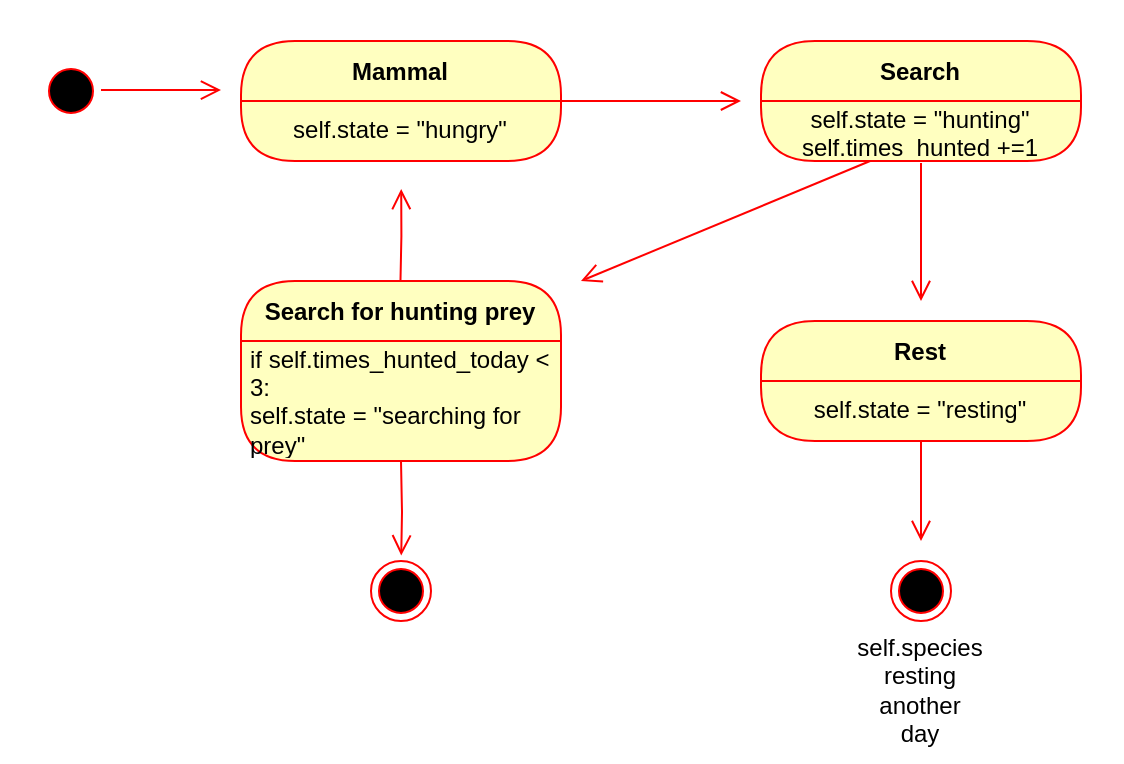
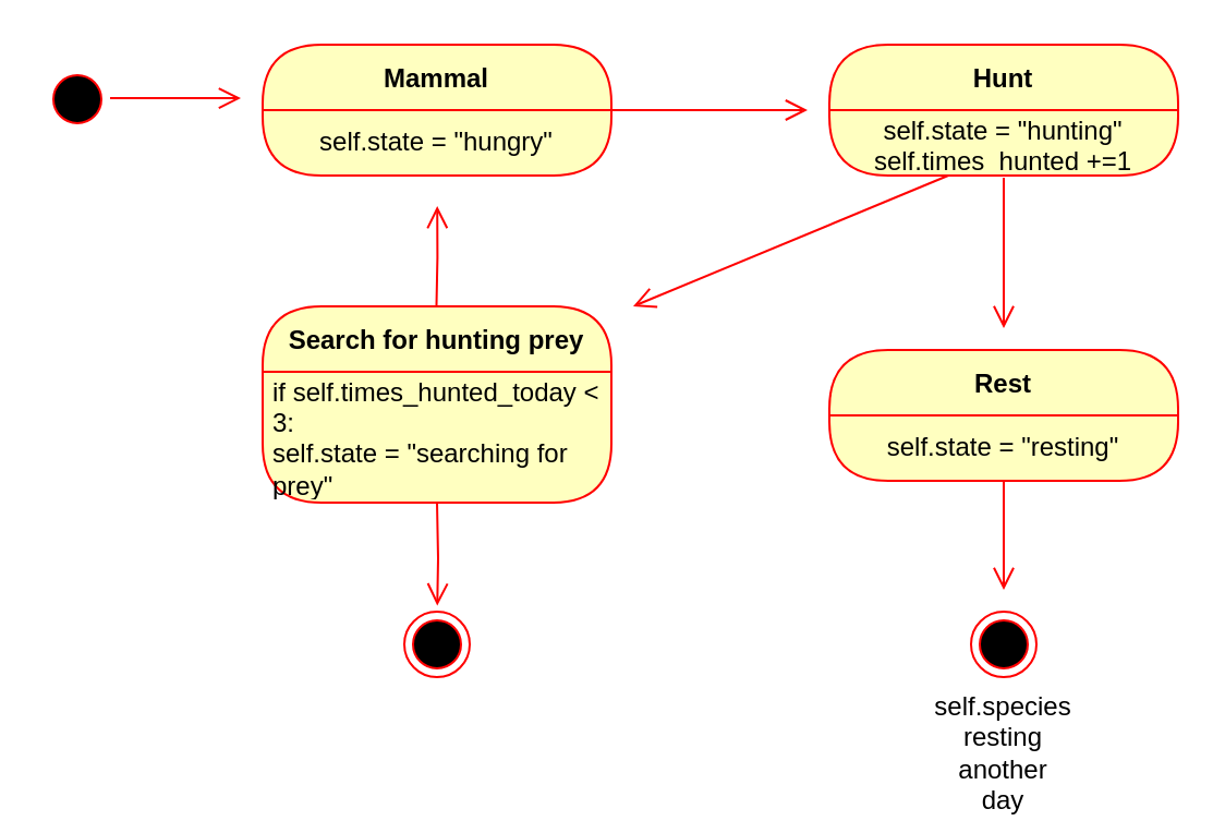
  <mxCell id="0" />
  <mxCell id="1" parent="0" />
  <mxCell id="2" value="" style="ellipse;html=1;shape=startState;fillColor=#000000;strokeColor=#ff0000;" parent="1" vertex="1"><mxGeometry x="20" y="30" width="30" height="30" as="geometry" /></mxCell>
  <mxCell id="3" value="" style="edgeStyle=orthogonalEdgeStyle;html=1;verticalAlign=bottom;endArrow=open;endSize=8;strokeColor=#ff0000;rounded=0;" parent="1" edge="1"><mxGeometry relative="1" as="geometry"><mxPoint x="110" y="44.52" as="targetPoint" /><mxPoint x="50" y="44.52" as="sourcePoint" /></mxGeometry></mxCell>
  <mxCell id="4" value="Mammal" style="swimlane;fontStyle=1;align=center;verticalAlign=middle;childLayout=stackLayout;horizontal=1;startSize=30;horizontalStack=0;resizeParent=0;resizeLast=1;container=0;fontColor=#000000;collapsible=0;rounded=1;arcSize=30;strokeColor=#ff0000;fillColor=#ffffc0;swimlaneFillColor=#ffffc0;dropTarget=0;" parent="1" vertex="1"><mxGeometry x="120" y="20" width="160" height="60" as="geometry" /></mxCell>
  <mxCell id="5" value="self.state = &quot;hungry&quot;" style="text;html=1;strokeColor=none;fillColor=none;align=center;verticalAlign=middle;spacingLeft=4;spacingRight=4;whiteSpace=wrap;overflow=hidden;rotatable=0;fontColor=#000000;" parent="4" vertex="1"><mxGeometry y="30" width="160" height="30" as="geometry" /></mxCell>
  <mxCell id="6" value="" style="edgeStyle=orthogonalEdgeStyle;html=1;verticalAlign=bottom;endArrow=open;endSize=8;strokeColor=#ff0000;rounded=0;" parent="1" edge="1"><mxGeometry relative="1" as="geometry"><mxPoint x="370" y="50" as="targetPoint" /><mxPoint x="280" y="50" as="sourcePoint" /></mxGeometry></mxCell>
- <mxCell id="7" value="Search" style="swimlane;fontStyle=1;align=center;verticalAlign=middle;childLayout=stackLayout;horizontal=1;startSize=30;horizontalStack=0;resizeParent=0;resizeLast=1;container=0;fontColor=#000000;collapsible=0;rounded=1;arcSize=30;strokeColor=#ff0000;fillColor=#ffffc0;swimlaneFillColor=#ffffc0;dropTarget=0;" parent="1" vertex="1"><mxGeometry x="380" y="20" width="160" height="60" as="geometry" /></mxCell>
+ <mxCell id="7" value="Hunt" style="swimlane;fontStyle=1;align=center;verticalAlign=middle;childLayout=stackLayout;horizontal=1;startSize=30;horizontalStack=0;resizeParent=0;resizeLast=1;container=0;fontColor=#000000;collapsible=0;rounded=1;arcSize=30;strokeColor=#ff0000;fillColor=#ffffc0;swimlaneFillColor=#ffffc0;dropTarget=0;" parent="1" vertex="1"><mxGeometry x="380" y="20" width="160" height="60" as="geometry" /></mxCell>
  <mxCell id="8" value="&lt;div&gt;self.state = &quot;hunting&quot;&lt;/div&gt;&lt;div&gt;self.times_hunted +=1&lt;br&gt;&lt;/div&gt;" style="text;html=1;strokeColor=none;fillColor=none;align=center;verticalAlign=middle;spacingLeft=4;spacingRight=4;whiteSpace=wrap;overflow=hidden;rotatable=0;fontColor=#000000;" parent="7" vertex="1"><mxGeometry y="30" width="160" height="30" as="geometry" /></mxCell>
  <mxCell id="9" value="Subtitle" style="text;html=1;strokeColor=none;fillColor=none;align=center;verticalAlign=middle;spacingLeft=4;spacingRight=4;whiteSpace=wrap;overflow=hidden;rotatable=0;fontColor=#000000;" parent="7" vertex="1"><mxGeometry y="60" width="160" as="geometry" /></mxCell>
  <mxCell id="10" value="" style="edgeStyle=orthogonalEdgeStyle;html=1;verticalAlign=bottom;endArrow=open;endSize=8;strokeColor=#ff0000;rounded=0;" parent="1" edge="1"><mxGeometry relative="1" as="geometry"><mxPoint x="460" y="150" as="targetPoint" /><mxPoint x="460" y="81" as="sourcePoint" /></mxGeometry></mxCell>
  <mxCell id="11" value="Rest" style="swimlane;fontStyle=1;align=center;verticalAlign=middle;childLayout=stackLayout;horizontal=1;startSize=30;horizontalStack=0;resizeParent=0;resizeLast=1;container=0;fontColor=#000000;collapsible=0;rounded=1;arcSize=30;strokeColor=#ff0000;fillColor=#ffffc0;swimlaneFillColor=#ffffc0;dropTarget=0;" parent="1" vertex="1"><mxGeometry x="380" y="160" width="160" height="60" as="geometry" /></mxCell>
  <mxCell id="12" value="self.state = &quot;resting&quot;" style="text;html=1;strokeColor=none;fillColor=none;align=center;verticalAlign=middle;spacingLeft=4;spacingRight=4;whiteSpace=wrap;overflow=hidden;rotatable=0;fontColor=#000000;" parent="11" vertex="1"><mxGeometry y="30" width="160" height="30" as="geometry" /></mxCell>
  <mxCell id="13" value="" style="edgeStyle=orthogonalEdgeStyle;html=1;verticalAlign=bottom;endArrow=open;endSize=8;strokeColor=#ff0000;rounded=0;" parent="1" edge="1"><mxGeometry relative="1" as="geometry"><mxPoint x="460" y="270" as="targetPoint" /><mxPoint x="460" y="220" as="sourcePoint" /></mxGeometry></mxCell>
  <mxCell id="14" value="Search for hunting prey" style="swimlane;fontStyle=1;align=center;verticalAlign=middle;childLayout=stackLayout;horizontal=1;startSize=30;horizontalStack=0;resizeParent=0;resizeLast=1;container=0;fontColor=#000000;collapsible=0;rounded=1;arcSize=30;strokeColor=#ff0000;fillColor=#ffffc0;swimlaneFillColor=#ffffc0;dropTarget=0;" parent="1" vertex="1"><mxGeometry x="120" y="140" width="160" height="90" as="geometry" /></mxCell>
  <mxCell id="15" value="&lt;div align=&quot;left&quot;&gt;if self.times_hunted_today &amp;lt; 3:&lt;/div&gt;&lt;div align=&quot;left&quot;&gt;self.state = &quot;searching for prey&quot;&lt;/div&gt;" style="text;html=1;strokeColor=none;fillColor=none;align=center;verticalAlign=middle;spacingLeft=4;spacingRight=4;whiteSpace=wrap;overflow=hidden;rotatable=0;fontColor=#000000;" parent="14" vertex="1"><mxGeometry y="30" width="160" height="60" as="geometry" /></mxCell>
  <mxCell id="16" value="" style="edgeStyle=orthogonalEdgeStyle;html=1;verticalAlign=bottom;endArrow=open;endSize=8;strokeColor=#ff0000;rounded=0;exitX=0.341;exitY=0;exitDx=0;exitDy=0;exitPerimeter=0;" parent="1" source="9" edge="1"><mxGeometry relative="1" as="geometry"><mxPoint x="290" y="140" as="targetPoint" /><mxPoint x="420" y="90" as="sourcePoint" /></mxGeometry></mxCell>
  <mxCell id="17" value="" style="edgeStyle=orthogonalEdgeStyle;html=1;verticalAlign=bottom;endArrow=open;endSize=8;strokeColor=#ff0000;rounded=0;entryX=0.496;entryY=1.134;entryDx=0;entryDy=0;entryPerimeter=0;" parent="1" edge="1"><mxGeometry relative="1" as="geometry"><mxPoint x="200.1" y="94.02" as="targetPoint" /><mxPoint x="199.74" y="140" as="sourcePoint" /></mxGeometry></mxCell>
  <mxCell id="18" value="" style="ellipse;html=1;shape=endState;fillColor=#000000;strokeColor=#ff0000;" parent="1" vertex="1"><mxGeometry x="185" y="280" width="30" height="30" as="geometry" /></mxCell>
  <mxCell id="19" value="" style="edgeStyle=orthogonalEdgeStyle;html=1;verticalAlign=bottom;endArrow=open;endSize=8;strokeColor=#ff0000;rounded=0;entryX=0.504;entryY=-0.093;entryDx=0;entryDy=0;entryPerimeter=0;" parent="1" target="18" edge="1"><mxGeometry relative="1" as="geometry"><mxPoint x="199.78" y="249.95" as="targetPoint" /><mxPoint x="200" y="230" as="sourcePoint" /></mxGeometry></mxCell>
  <mxCell id="20" value="" style="ellipse;html=1;shape=endState;fillColor=#000000;strokeColor=#ff0000;" parent="1" vertex="1"><mxGeometry x="445" y="280" width="30" height="30" as="geometry" /></mxCell>
  <mxCell id="21" value="self.species resting another day" style="text;html=1;align=center;verticalAlign=middle;whiteSpace=wrap;rounded=0;" parent="1" vertex="1"><mxGeometry x="430" y="330" width="60" height="30" as="geometry" /></mxCell>
